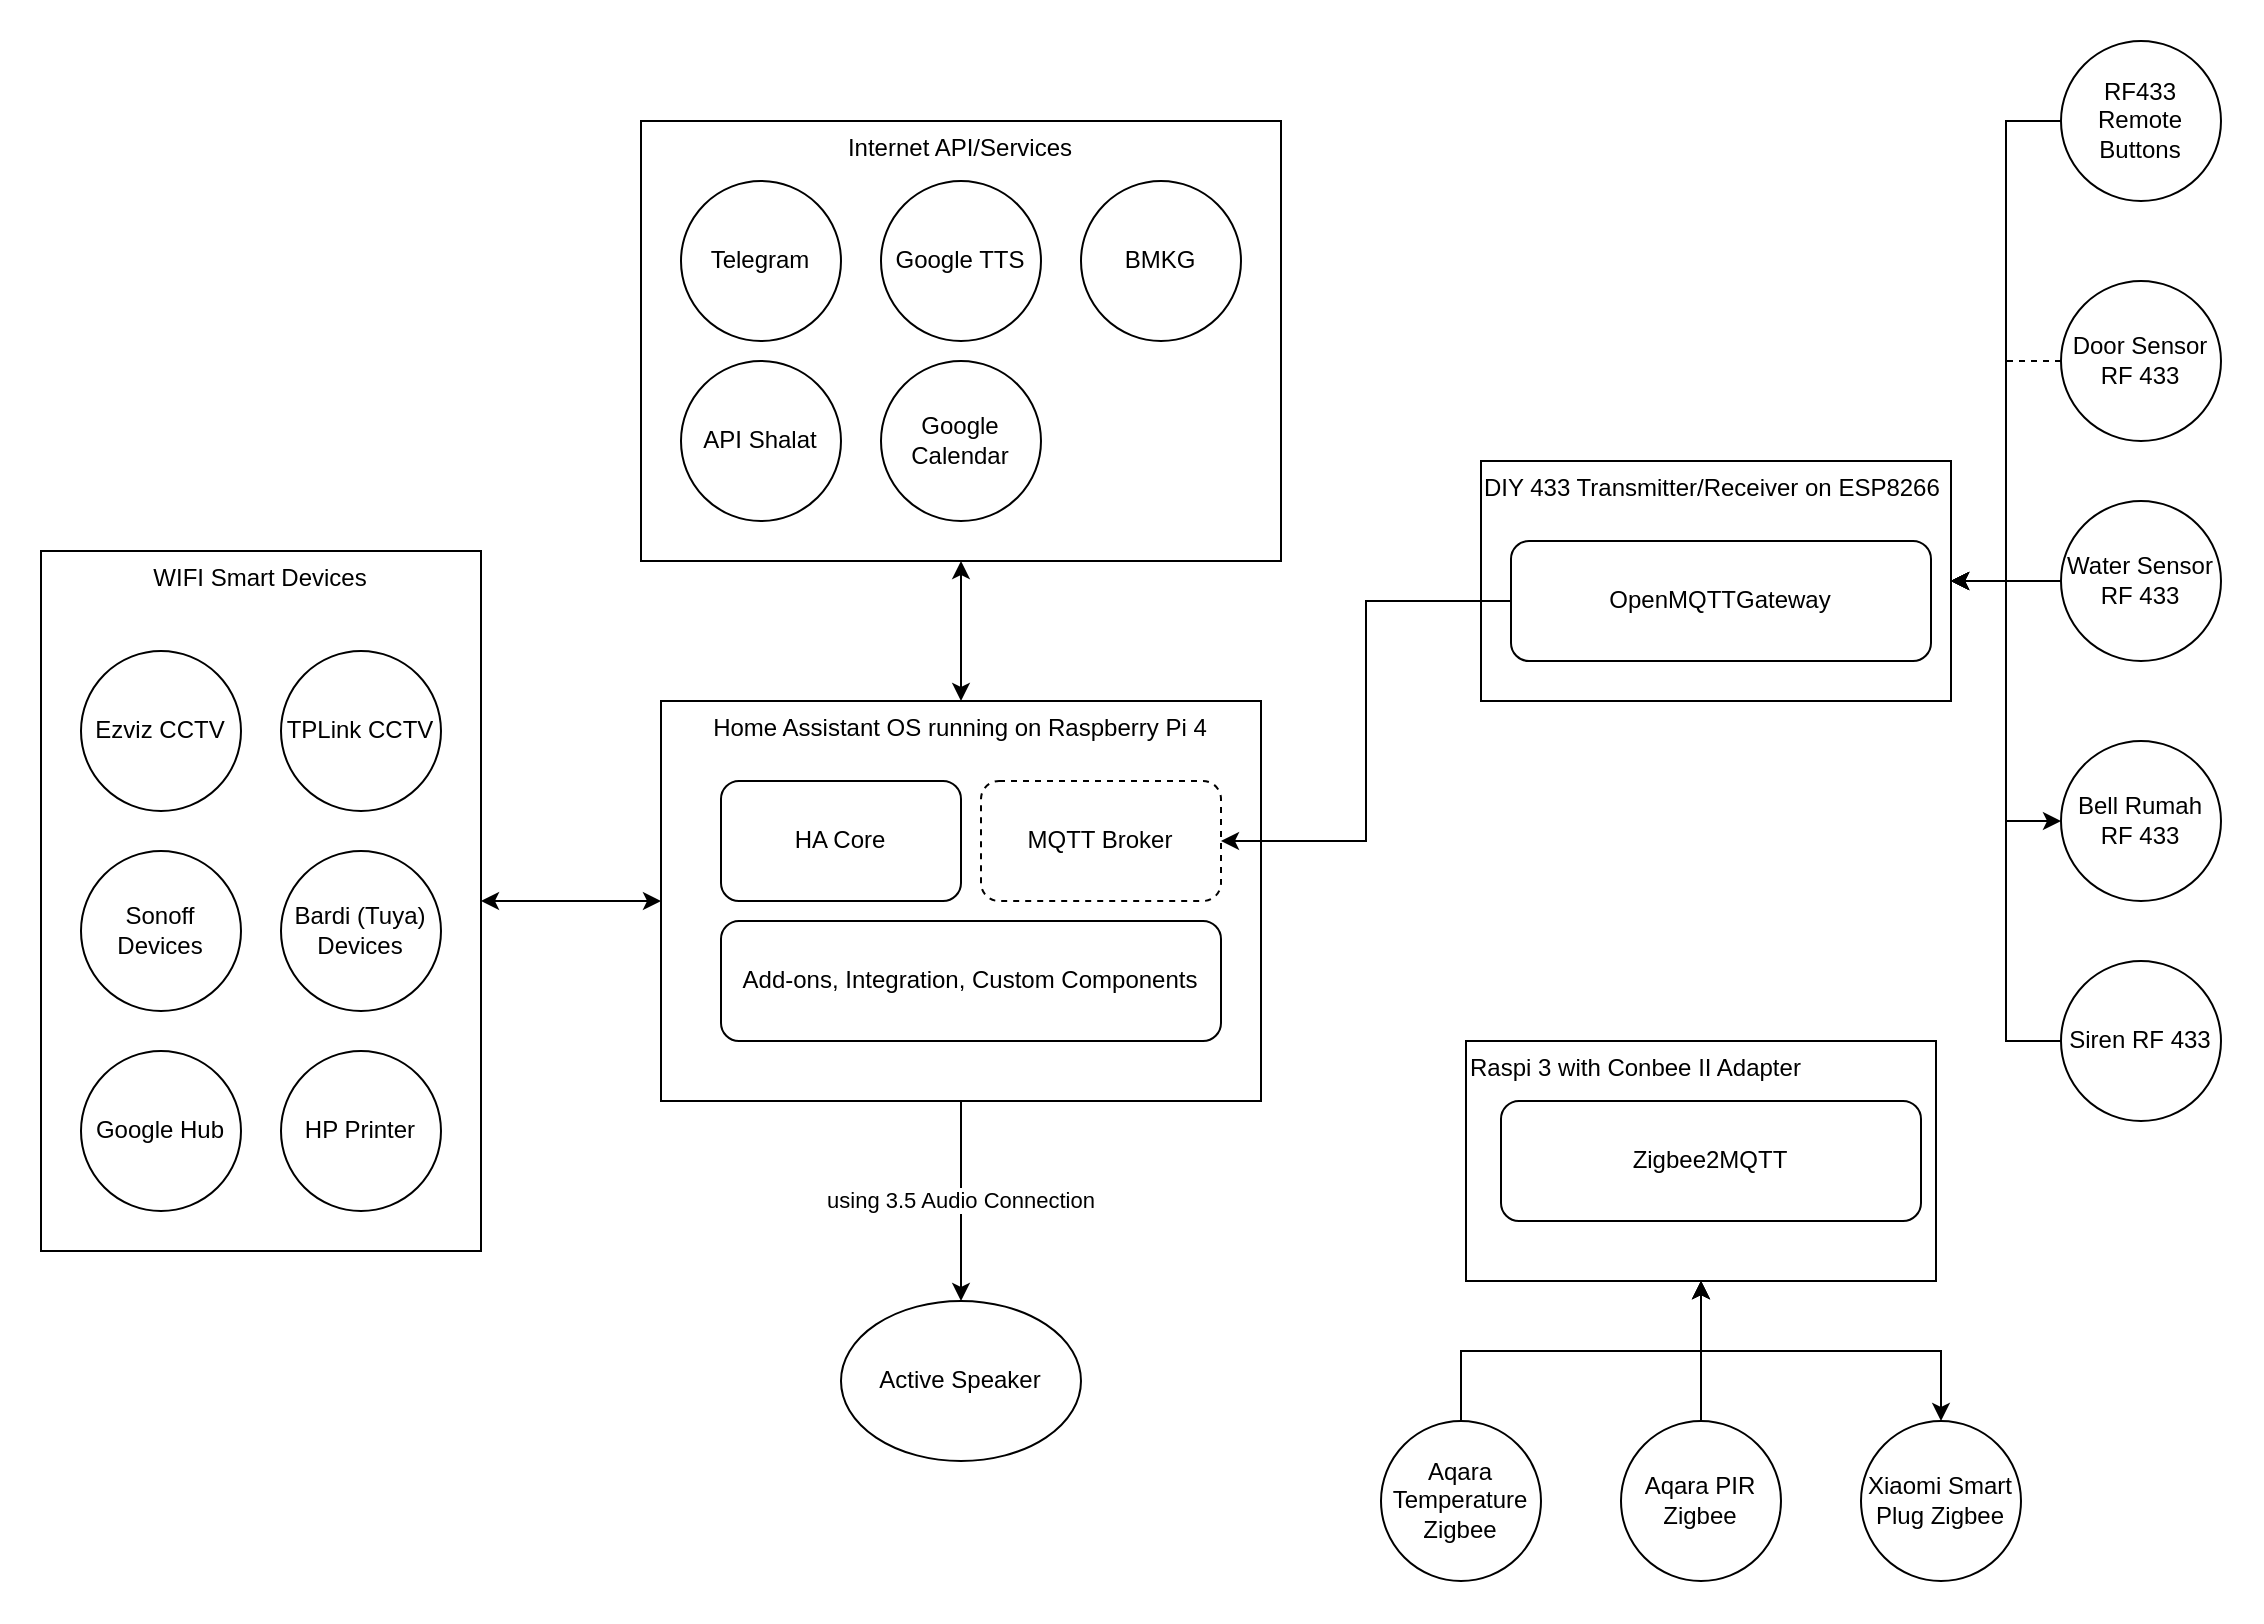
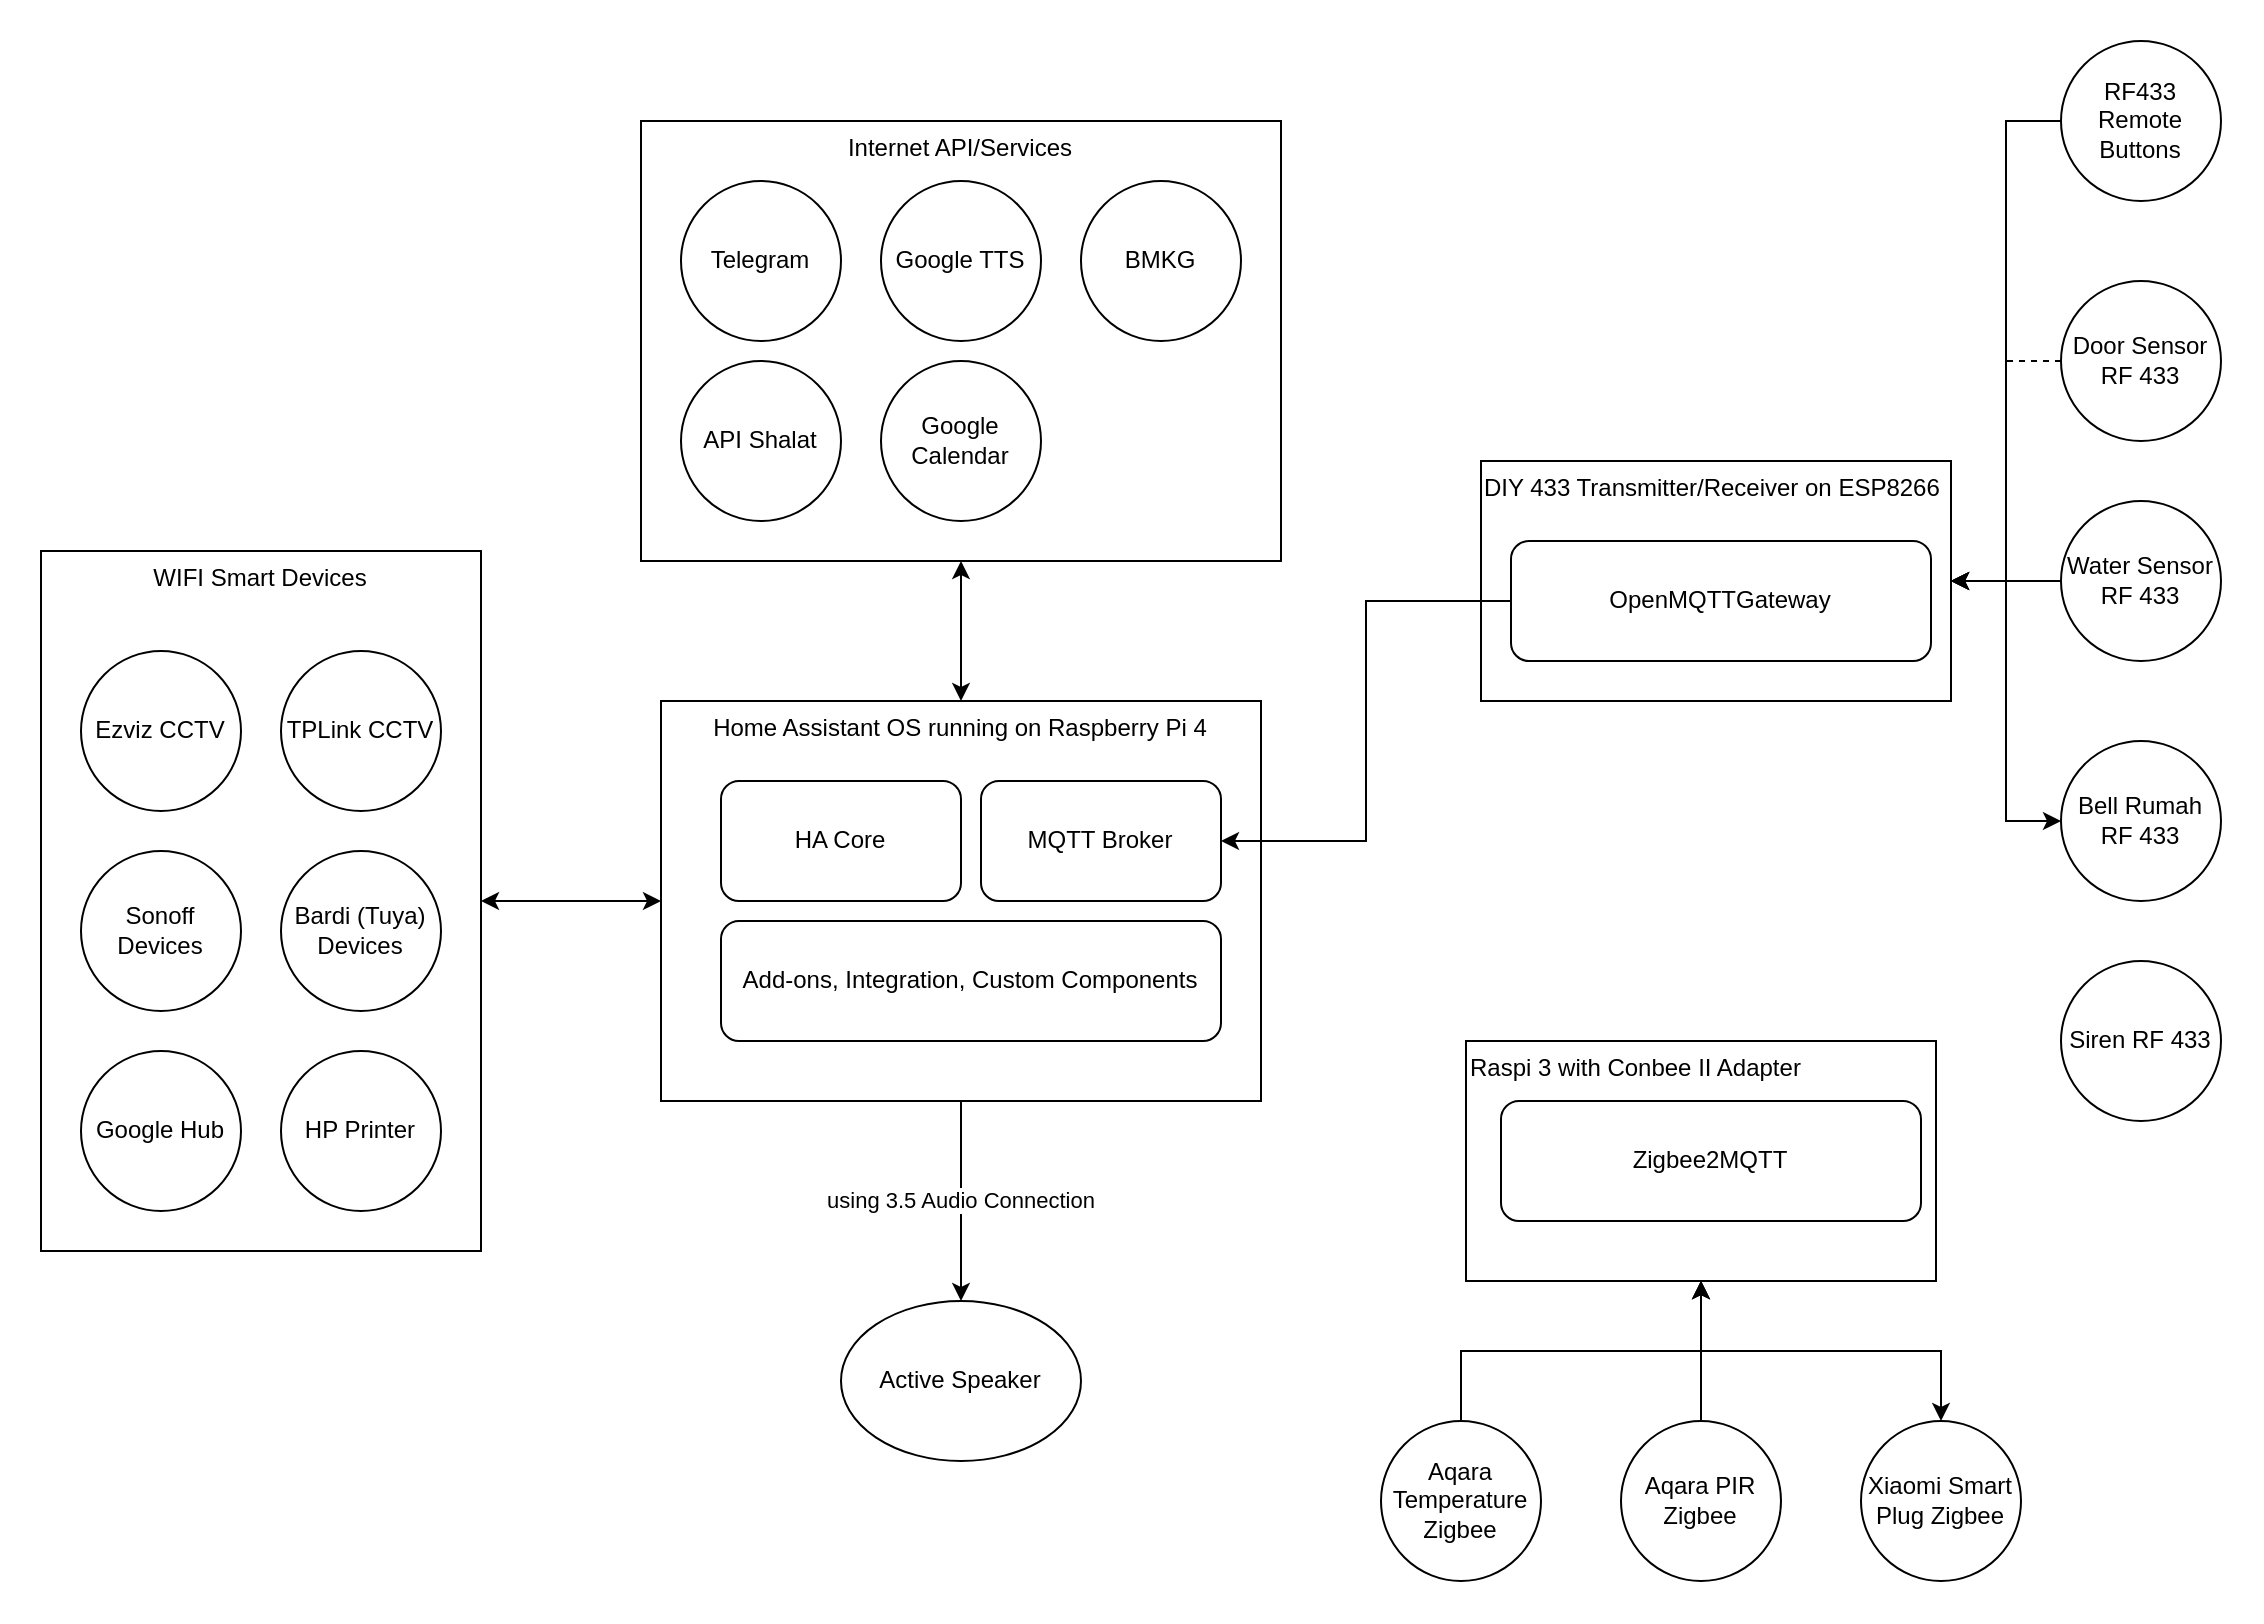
  <mxCell id="0" />
  <mxCell id="1" parent="0" />
  <mxCell id="2" style="edgeStyle=orthogonalEdgeStyle;rounded=0;orthogonalLoop=1;jettySize=auto;html=1;entryX=0;entryY=0.5;entryDx=0;entryDy=0;startArrow=classic;startFill=1;" edge="1" parent="1" source="29" target="4"><mxGeometry relative="1" as="geometry" /></mxCell>
  <mxCell id="3" value="using 3.5 Audio Connection" style="edgeStyle=orthogonalEdgeStyle;rounded=0;orthogonalLoop=1;jettySize=auto;html=1;entryX=0.5;entryY=0;entryDx=0;entryDy=0;" edge="1" parent="1" source="4" target="11"><mxGeometry relative="1" as="geometry" /></mxCell>
  <mxCell id="4" value="Home Assistant OS running on Raspberry Pi 4" style="rounded=0;whiteSpace=wrap;html=1;align=center;labelPosition=center;verticalLabelPosition=middle;verticalAlign=top;" vertex="1" parent="1"><mxGeometry x="330" y="350" width="300" height="200" as="geometry" /></mxCell>
- <mxCell id="5" value="MQTT Broker" style="rounded=1;whiteSpace=wrap;html=1;dashed=1;" vertex="1" parent="1"><mxGeometry x="490" y="390" width="120" height="60" as="geometry" /></mxCell>
+ <mxCell id="5" value="MQTT Broker" style="rounded=1;whiteSpace=wrap;html=1;" vertex="1" parent="1"><mxGeometry x="490" y="390" width="120" height="60" as="geometry" /></mxCell>
  <mxCell id="6" value="HA Core" style="rounded=1;whiteSpace=wrap;html=1;" vertex="1" parent="1"><mxGeometry x="360" y="390" width="120" height="60" as="geometry" /></mxCell>
  <mxCell id="7" value="Add-ons, Integration, Custom Components" style="rounded=1;whiteSpace=wrap;html=1;" vertex="1" parent="1"><mxGeometry x="360" y="460" width="250" height="60" as="geometry" /></mxCell>
  <mxCell id="8" value="DIY 433 Transmitter/Receiver on ESP8266" style="rounded=0;whiteSpace=wrap;html=1;align=left;verticalAlign=top;" vertex="1" parent="1"><mxGeometry x="740" y="230" width="235" height="120" as="geometry" /></mxCell>
  <mxCell id="9" style="edgeStyle=orthogonalEdgeStyle;rounded=0;orthogonalLoop=1;jettySize=auto;html=1;entryX=1;entryY=0.5;entryDx=0;entryDy=0;" edge="1" parent="1" source="10" target="5"><mxGeometry relative="1" as="geometry" /></mxCell>
  <mxCell id="10" value="OpenMQTTGateway" style="rounded=1;whiteSpace=wrap;html=1;" vertex="1" parent="1"><mxGeometry x="755" y="270" width="210" height="60" as="geometry" /></mxCell>
  <mxCell id="11" value="Active Speaker" style="ellipse;whiteSpace=wrap;html=1;align=center;" vertex="1" parent="1"><mxGeometry x="420" y="650" width="120" height="80" as="geometry" /></mxCell>
  <mxCell id="12" style="edgeStyle=orthogonalEdgeStyle;rounded=0;orthogonalLoop=1;jettySize=auto;html=1;entryX=1;entryY=0.5;entryDx=0;entryDy=0;dashed=1;" edge="1" parent="1" source="13" target="8"><mxGeometry relative="1" as="geometry" /></mxCell>
  <mxCell id="13" value="Door Sensor RF 433" style="ellipse;whiteSpace=wrap;html=1;aspect=fixed;align=center;" vertex="1" parent="1"><mxGeometry x="1030" width="80" height="80" as="geometry" y="140" /></mxCell>
  <mxCell id="14" style="edgeStyle=orthogonalEdgeStyle;rounded=0;orthogonalLoop=1;jettySize=auto;html=1;entryX=1;entryY=0.5;entryDx=0;entryDy=0;" edge="1" parent="1" source="15" target="8"><mxGeometry relative="1" as="geometry" /></mxCell>
  <mxCell id="15" value="Water Sensor RF 433" style="ellipse;whiteSpace=wrap;html=1;aspect=fixed;align=center;" vertex="1" parent="1"><mxGeometry x="1030" y="250" width="80" height="80" as="geometry" /></mxCell>
  <mxCell id="16" style="edgeStyle=orthogonalEdgeStyle;rounded=0;orthogonalLoop=1;jettySize=auto;html=1;entryX=1;entryY=0.5;entryDx=0;entryDy=0;startArrow=classic;startFill=1;" edge="1" parent="1" source="17" target="8"><mxGeometry relative="1" as="geometry" /></mxCell>
  <mxCell id="17" value="Bell Rumah RF 433" style="ellipse;whiteSpace=wrap;html=1;aspect=fixed;align=center;" vertex="1" parent="1"><mxGeometry x="1030" y="370" width="80" height="80" as="geometry" /></mxCell>
- <mxCell id="18" style="edgeStyle=orthogonalEdgeStyle;rounded=0;orthogonalLoop=1;jettySize=auto;html=1;entryX=1;entryY=0.5;entryDx=0;entryDy=0;" edge="1" parent="1" source="19" target="8"><mxGeometry relative="1" as="geometry" /></mxCell>
  <mxCell id="19" value="Siren RF 433" style="ellipse;whiteSpace=wrap;html=1;aspect=fixed;align=center;" vertex="1" parent="1"><mxGeometry x="1030" y="480" width="80" height="80" as="geometry" /></mxCell>
  <mxCell id="20" value="Raspi 3 with Conbee II Adapter" style="rounded=0;whiteSpace=wrap;html=1;align=left;verticalAlign=top;" vertex="1" parent="1"><mxGeometry x="732.5" y="520" width="235" height="120" as="geometry" /></mxCell>
  <mxCell id="21" value="Zigbee2MQTT" style="rounded=1;whiteSpace=wrap;html=1;" vertex="1" parent="1"><mxGeometry x="750" y="550" width="210" height="60" as="geometry" /></mxCell>
  <mxCell id="22" style="edgeStyle=orthogonalEdgeStyle;rounded=0;orthogonalLoop=1;jettySize=auto;html=1;entryX=0.5;entryY=1;entryDx=0;entryDy=0;startArrow=none;startFill=0;" edge="1" parent="1" source="23" target="20"><mxGeometry relative="1" as="geometry" /></mxCell>
  <mxCell id="23" value="Aqara Temperature Zigbee" style="ellipse;whiteSpace=wrap;html=1;aspect=fixed;align=center;" vertex="1" parent="1"><mxGeometry x="690" y="710" width="80" height="80" as="geometry" /></mxCell>
  <mxCell id="24" style="edgeStyle=orthogonalEdgeStyle;rounded=0;orthogonalLoop=1;jettySize=auto;html=1;entryX=0.5;entryY=1;entryDx=0;entryDy=0;startArrow=none;startFill=0;" edge="1" parent="1" source="25" target="20"><mxGeometry relative="1" as="geometry" /></mxCell>
  <mxCell id="25" value="Aqara PIR Zigbee" style="ellipse;whiteSpace=wrap;html=1;aspect=fixed;align=center;" vertex="1" parent="1"><mxGeometry x="810" y="710" width="80" height="80" as="geometry" /></mxCell>
  <mxCell id="26" style="edgeStyle=orthogonalEdgeStyle;rounded=0;orthogonalLoop=1;jettySize=auto;html=1;entryX=0.5;entryY=1;entryDx=0;entryDy=0;startArrow=classic;startFill=1;" edge="1" parent="1" source="27" target="20"><mxGeometry relative="1" as="geometry" /></mxCell>
  <mxCell id="27" value="Xiaomi Smart Plug Zigbee" style="ellipse;whiteSpace=wrap;html=1;aspect=fixed;align=center;" vertex="1" parent="1"><mxGeometry x="930" y="710" width="80" height="80" as="geometry" /></mxCell>
  <mxCell id="28" value="" style="group" vertex="1" connectable="0" parent="1"><mxGeometry x="20" y="275" width="220" height="350" as="geometry" /></mxCell>
  <mxCell id="29" value="WIFI Smart Devices" style="rounded=0;whiteSpace=wrap;html=1;align=center;verticalAlign=top;" vertex="1" parent="28"><mxGeometry width="220" height="350" as="geometry" /></mxCell>
  <mxCell id="30" value="Ezviz CCTV" style="ellipse;whiteSpace=wrap;html=1;aspect=fixed;align=center;" vertex="1" parent="28"><mxGeometry x="20" y="50" width="80" height="80" as="geometry" /></mxCell>
  <mxCell id="31" value="TPLink CCTV" style="ellipse;whiteSpace=wrap;html=1;aspect=fixed;align=center;" vertex="1" parent="28"><mxGeometry x="120" y="50" width="80" height="80" as="geometry" /></mxCell>
  <mxCell id="32" value="Sonoff Devices" style="ellipse;whiteSpace=wrap;html=1;aspect=fixed;align=center;" vertex="1" parent="28"><mxGeometry x="20" y="150" width="80" height="80" as="geometry" /></mxCell>
  <mxCell id="33" value="Bardi (Tuya) Devices" style="ellipse;whiteSpace=wrap;html=1;aspect=fixed;align=center;" vertex="1" parent="28"><mxGeometry x="120" y="150" width="80" height="80" as="geometry" /></mxCell>
  <mxCell id="34" value="Google Hub" style="ellipse;whiteSpace=wrap;html=1;aspect=fixed;align=center;" vertex="1" parent="28"><mxGeometry x="20" y="250" width="80" height="80" as="geometry" /></mxCell>
  <mxCell id="35" value="HP Printer" style="ellipse;whiteSpace=wrap;html=1;aspect=fixed;align=center;" vertex="1" parent="28"><mxGeometry x="120" y="250" width="80" height="80" as="geometry" /></mxCell>
  <mxCell id="36" style="edgeStyle=orthogonalEdgeStyle;rounded=0;orthogonalLoop=1;jettySize=auto;html=1;entryX=0.5;entryY=0;entryDx=0;entryDy=0;startArrow=classic;startFill=1;" edge="1" parent="1" source="37" target="4"><mxGeometry relative="1" as="geometry" /></mxCell>
  <mxCell id="37" value="Internet API/Services" style="rounded=0;whiteSpace=wrap;html=1;align=center;verticalAlign=top;" vertex="1" parent="1"><mxGeometry x="320" y="60" width="320" height="220" as="geometry" /></mxCell>
  <mxCell id="38" value="Telegram" style="ellipse;whiteSpace=wrap;html=1;aspect=fixed;align=center;" vertex="1" parent="1"><mxGeometry x="340" y="90" width="80" height="80" as="geometry" /></mxCell>
  <mxCell id="39" value="Google TTS" style="ellipse;whiteSpace=wrap;html=1;aspect=fixed;align=center;" vertex="1" parent="1"><mxGeometry x="440" y="90" width="80" height="80" as="geometry" /></mxCell>
  <mxCell id="40" value="Google Calendar" style="ellipse;whiteSpace=wrap;html=1;aspect=fixed;align=center;" vertex="1" parent="1"><mxGeometry x="440" y="180" width="80" height="80" as="geometry" /></mxCell>
  <mxCell id="41" value="API Shalat" style="ellipse;whiteSpace=wrap;html=1;aspect=fixed;align=center;" vertex="1" parent="1"><mxGeometry x="340" y="180" width="80" height="80" as="geometry" /></mxCell>
  <mxCell id="42" value="BMKG" style="ellipse;whiteSpace=wrap;html=1;aspect=fixed;align=center;" vertex="1" parent="1"><mxGeometry x="540" y="90" width="80" height="80" as="geometry" /></mxCell>
  <mxCell id="43" style="edgeStyle=orthogonalEdgeStyle;rounded=0;orthogonalLoop=1;jettySize=auto;html=1;entryX=1;entryY=0.5;entryDx=0;entryDy=0;startArrow=none;startFill=0;" edge="1" parent="1" source="44" target="8"><mxGeometry relative="1" as="geometry" /></mxCell>
  <mxCell id="44" value="RF433 Remote Buttons" style="ellipse;whiteSpace=wrap;html=1;aspect=fixed;align=center;" vertex="1" parent="1"><mxGeometry x="1030" y="20" width="80" height="80" as="geometry" /></mxCell>
